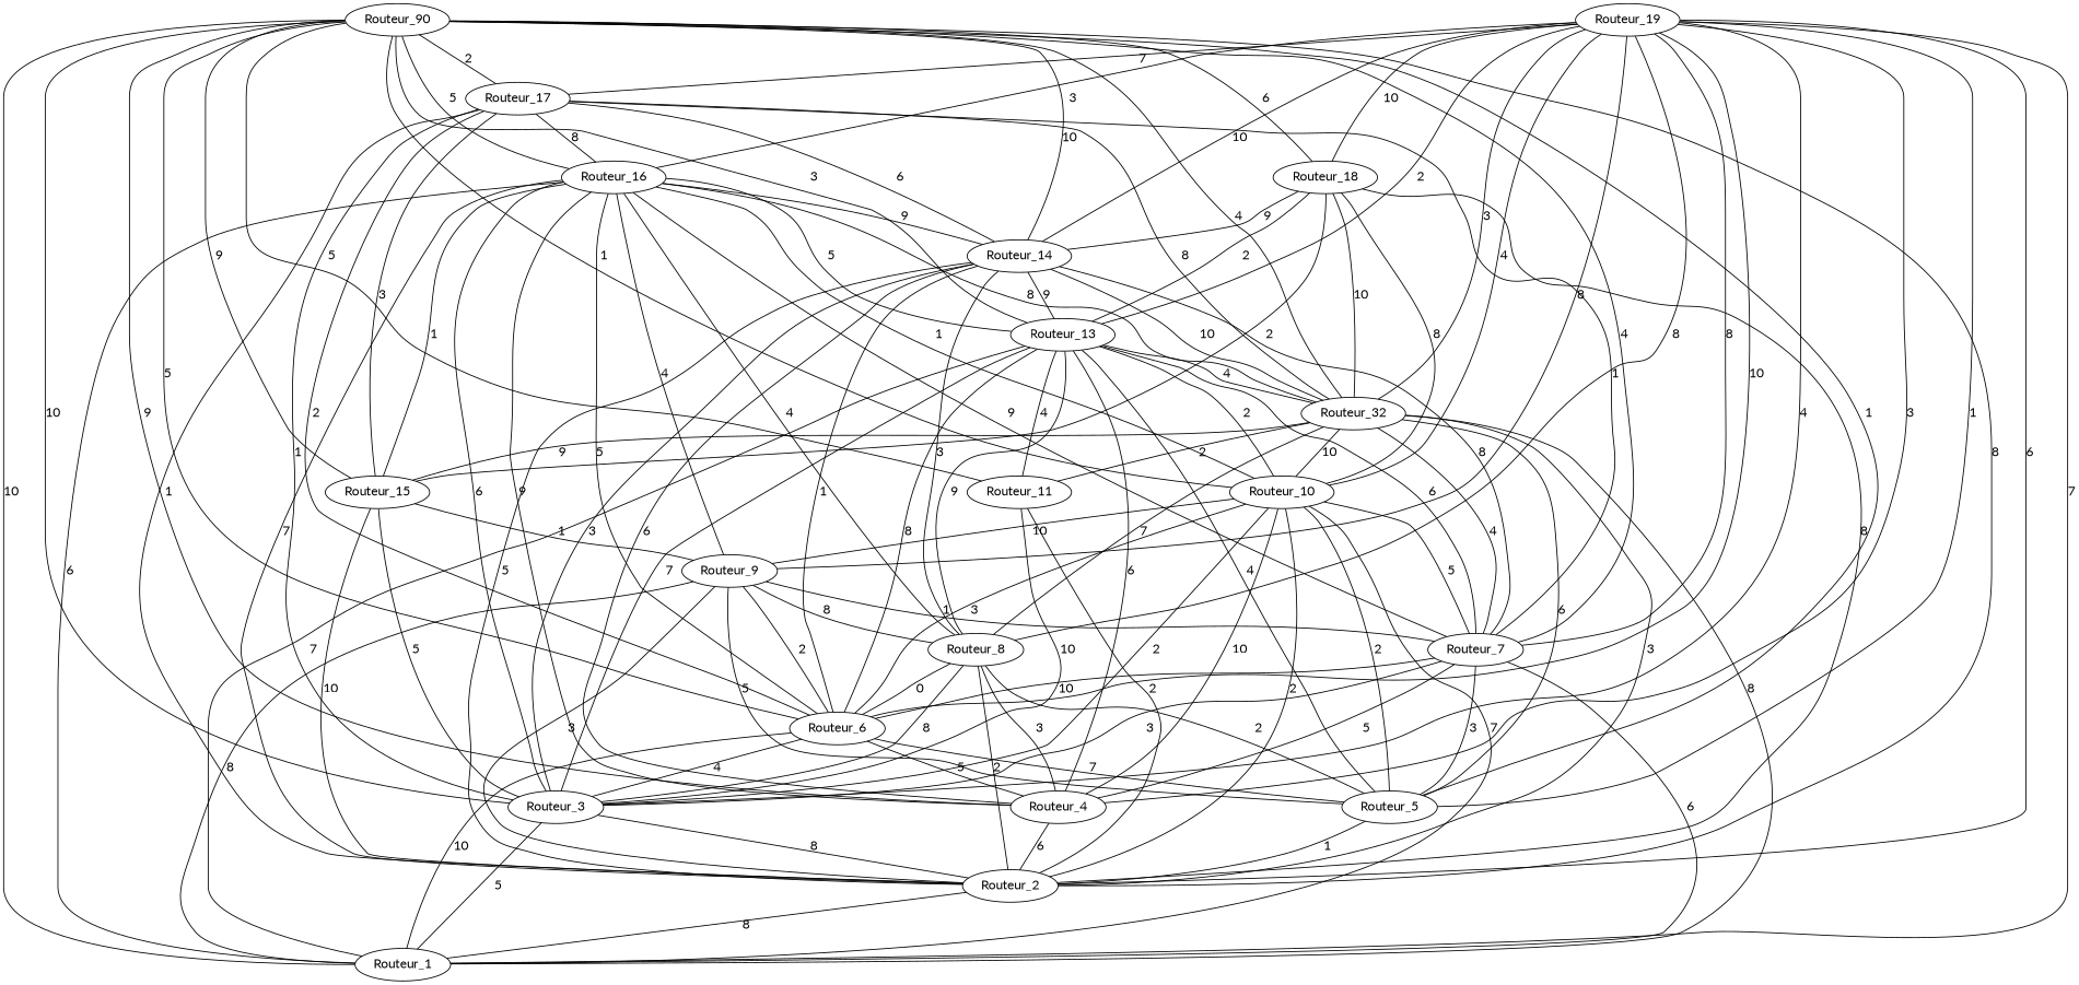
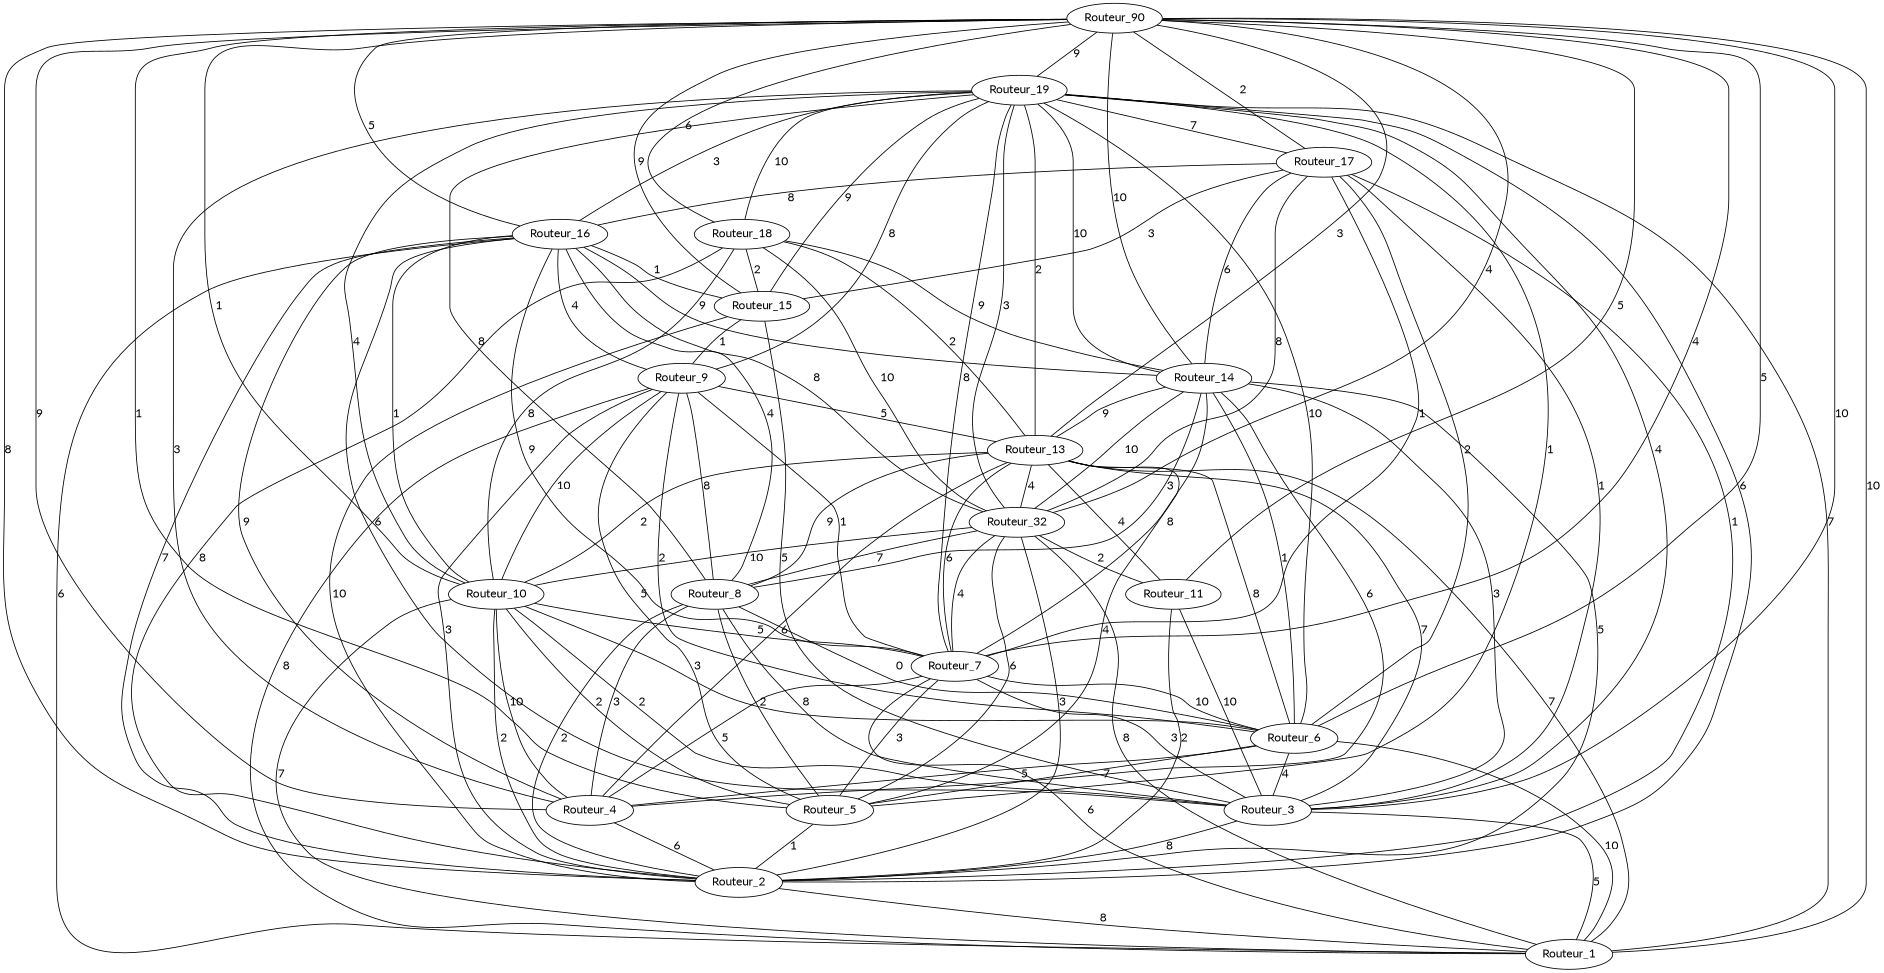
  graph {
    fontname=Lato
    node [fontname=Lato]
    edge [fontname=Lato]
    Routeur_2
    Routeur_1
    Routeur_3
    Routeur_4
    Routeur_5
    Routeur_6
    Routeur_7
    Routeur_8
    Routeur_9
    Routeur_10
    Routeur_11
    n12 [label=Routeur_32]
    Routeur_13
    Routeur_14
    Routeur_15
    Routeur_16
    Routeur_17
    Routeur_18
    Routeur_19
    n20 [label=Routeur_90]
    Routeur_2 -- Routeur_1 [label=8]
    Routeur_3 -- Routeur_2 [label=8]
    Routeur_3 -- Routeur_1 [label=5]
    Routeur_4 -- Routeur_2 [label=6]
    Routeur_5 -- Routeur_2 [label=1]
    Routeur_6 -- Routeur_1 [label=10]
    Routeur_6 -- Routeur_3 [label=4]
    Routeur_6 -- Routeur_4 [label=5]
    Routeur_6 -- Routeur_5 [label=7]
    Routeur_7 -- Routeur_1 [label=6]
    Routeur_7 -- Routeur_3 [label=3]
    Routeur_7 -- Routeur_4 [label=5]
    Routeur_7 -- Routeur_5 [label=3]
    Routeur_7 -- Routeur_6 [label=10]
    Routeur_8 -- Routeur_2 [label=2]
    Routeur_8 -- Routeur_3 [label=8]
    Routeur_8 -- Routeur_4 [label=3]
    Routeur_8 -- Routeur_5 [label=2]
    Routeur_8 -- Routeur_6 [label=0]
    Routeur_9 -- Routeur_2 [label=3]
    Routeur_9 -- Routeur_1 [label=8]
    Routeur_9 -- Routeur_5 [label=5]
    Routeur_9 -- Routeur_6 [label=2]
    Routeur_9 -- Routeur_7 [label=1]
    Routeur_9 -- Routeur_8 [label=8]
    Routeur_10 -- Routeur_2 [label=2]
    Routeur_10 -- Routeur_1 [label=7]
    Routeur_10 -- Routeur_3 [label=2]
    Routeur_10 -- Routeur_4 [label=10]
    Routeur_10 -- Routeur_5 [label=2]
    Routeur_10 -- Routeur_6 [label=3]
    Routeur_10 -- Routeur_7 [label=5]
    Routeur_10 -- Routeur_9 [label=10]
    Routeur_11 -- Routeur_2 [label=2]
    Routeur_11 -- Routeur_3 [label=10]
    n12 -- Routeur_2 [label=3]
    n12 -- Routeur_1 [label=8]
    n12 -- Routeur_5 [label=6]
    n12 -- Routeur_7 [label=4]
    n12 -- Routeur_8 [label=7]
    n12 -- Routeur_10 [label=10]
    n12 -- Routeur_11 [label=2]
    Routeur_13 -- Routeur_1 [label=7]
    Routeur_13 -- Routeur_3 [label=7]
    Routeur_13 -- Routeur_4 [label=6]
    Routeur_13 -- Routeur_5 [label=4]
    Routeur_13 -- Routeur_6 [label=8]
    Routeur_13 -- Routeur_7 [label=6]
    Routeur_13 -- Routeur_8 [label=9]
    Routeur_13 -- Routeur_10 [label=2]
    Routeur_13 -- Routeur_11 [label=4]
    Routeur_13 -- n12 [label=4]
    Routeur_14 -- Routeur_2 [label=5]
    Routeur_14 -- Routeur_3 [label=3]
    Routeur_14 -- Routeur_4 [label=6]
    Routeur_14 -- Routeur_6 [label=1]
    Routeur_14 -- Routeur_7 [label=8]
    Routeur_14 -- Routeur_8 [label=3]
    Routeur_14 -- n12 [label=10]
    Routeur_14 -- Routeur_13 [label=9]
    Routeur_15 -- Routeur_2 [label=10]
    Routeur_15 -- Routeur_3 [label=5]
    Routeur_15 -- Routeur_9 [label=1]
    Routeur_16 -- Routeur_2 [label=7]
    Routeur_16 -- Routeur_1 [label=6]
    Routeur_16 -- Routeur_3 [label=6]
    Routeur_16 -- Routeur_4 [label=9]
-   Routeur_16 -- Routeur_6 [label=5]
    Routeur_16 -- Routeur_7 [label=9]
    Routeur_16 -- Routeur_8 [label=4]
    Routeur_16 -- Routeur_9 [label=4]
    Routeur_16 -- Routeur_10 [label=1]
    Routeur_16 -- n12 [label=8]
-   Routeur_16 -- Routeur_13 [label=5]
+   Routeur_9 -- Routeur_13 [label=5]
    Routeur_16 -- Routeur_14 [label=9]
    Routeur_16 -- Routeur_15 [label=1]
    Routeur_17 -- Routeur_2 [label=1]
    Routeur_17 -- Routeur_3 [label=1]
    Routeur_17 -- Routeur_6 [label=2]
    Routeur_17 -- Routeur_7 [label=1]
    Routeur_17 -- n12 [label=8]
    Routeur_17 -- Routeur_14 [label=6]
    Routeur_17 -- Routeur_15 [label=3]
    Routeur_17 -- Routeur_16 [label=8]
    Routeur_18 -- Routeur_2 [label=8]
    Routeur_18 -- Routeur_10 [label=8]
    Routeur_18 -- n12 [label=10]
    Routeur_18 -- Routeur_13 [label=2]
    Routeur_18 -- Routeur_14 [label=9]
    Routeur_18 -- Routeur_15 [label=2]
    Routeur_19 -- Routeur_2 [label=6]
    Routeur_19 -- Routeur_1 [label=7]
    Routeur_19 -- Routeur_3 [label=4]
    Routeur_19 -- Routeur_4 [label=3]
    Routeur_19 -- Routeur_5 [label=1]
    Routeur_19 -- Routeur_6 [label=10]
    Routeur_19 -- Routeur_7 [label=8]
    Routeur_19 -- Routeur_8 [label=8]
    Routeur_19 -- Routeur_9 [label=8]
    Routeur_19 -- Routeur_10 [label=4]
    Routeur_19 -- n12 [label=3]
    Routeur_19 -- Routeur_13 [label=2]
    Routeur_19 -- Routeur_14 [label=10]
-   n12 -- Routeur_15 [label=9]
+   Routeur_19 -- Routeur_15 [label=9]
    Routeur_19 -- Routeur_16 [label=3]
    Routeur_19 -- Routeur_17 [label=7]
    Routeur_19 -- Routeur_18 [label=10]
    n20 -- Routeur_2 [label=8]
    n20 -- Routeur_1 [label=10]
    n20 -- Routeur_3 [label=10]
    n20 -- Routeur_4 [label=9]
    n20 -- Routeur_5 [label=1]
    n20 -- Routeur_6 [label=5]
    n20 -- Routeur_7 [label=4]
    n20 -- Routeur_10 [label=1]
    n20 -- Routeur_11 [label=5]
    n20 -- n12 [label=4]
    n20 -- Routeur_13 [label=3]
    n20 -- Routeur_14 [label=10]
    n20 -- Routeur_15 [label=9]
    n20 -- Routeur_16 [label=5]
    n20 -- Routeur_17 [label=2]
    n20 -- Routeur_18 [label=6]
+   n20 -- Routeur_19 [label=9]
  }
